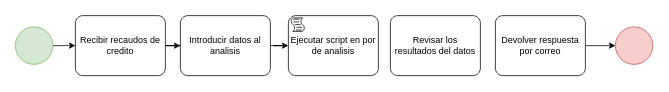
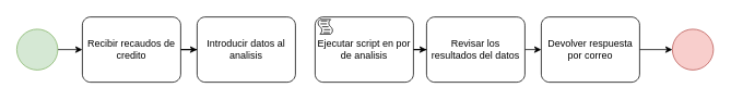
  <mxCell id="0" />
  <mxCell id="1" parent="0" />
  <mxCell id="2" style="edgeStyle=orthogonalEdgeStyle;rounded=0;orthogonalLoop=1;jettySize=auto;html=1;exitX=1;exitY=0.5;exitDx=0;exitDy=0;exitPerimeter=0;entryX=0;entryY=0.5;entryDx=0;entryDy=0;entryPerimeter=0;" edge="1" parent="1" source="3" target="6"><mxGeometry relative="1" as="geometry" /></mxCell>
  <mxCell id="3" value="" style="points=[[0.145,0.145,0],[0.5,0,0],[0.855,0.145,0],[1,0.5,0],[0.855,0.855,0],[0.5,1,0],[0.145,0.855,0],[0,0.5,0]];shape=mxgraph.bpmn.event;html=1;verticalLabelPosition=bottom;labelBackgroundColor=#ffffff;verticalAlign=top;align=center;perimeter=ellipsePerimeter;outlineConnect=0;aspect=fixed;outline=standard;symbol=general;fillColor=#d5e8d4;strokeColor=#82b366;" vertex="1" parent="1"><mxGeometry x="20" y="35" width="50" height="50" as="geometry" /></mxCell>
  <mxCell id="4" value="" style="points=[[0.145,0.145,0],[0.5,0,0],[0.855,0.145,0],[1,0.5,0],[0.855,0.855,0],[0.5,1,0],[0.145,0.855,0],[0,0.5,0]];shape=mxgraph.bpmn.event;html=1;verticalLabelPosition=bottom;labelBackgroundColor=#ffffff;verticalAlign=top;align=center;perimeter=ellipsePerimeter;outlineConnect=0;aspect=fixed;outline=standard;symbol=general;fillColor=#f8cecc;strokeColor=#b85450;" vertex="1" parent="1"><mxGeometry x="820" y="35" width="50" height="50" as="geometry" /></mxCell>
  <mxCell id="5" style="edgeStyle=orthogonalEdgeStyle;rounded=0;orthogonalLoop=1;jettySize=auto;html=1;exitX=1;exitY=0.5;exitDx=0;exitDy=0;exitPerimeter=0;" edge="1" parent="1" source="6" target="8"><mxGeometry relative="1" as="geometry" /></mxCell>
  <mxCell id="6" value="Recibir recaudos de credito" style="points=[[0.25,0,0],[0.5,0,0],[0.75,0,0],[1,0.25,0],[1,0.5,0],[1,0.75,0],[0.75,1,0],[0.5,1,0],[0.25,1,0],[0,0.75,0],[0,0.5,0],[0,0.25,0]];shape=mxgraph.bpmn.task;whiteSpace=wrap;rectStyle=rounded;size=10;taskMarker=abstract;" vertex="1" parent="1"><mxGeometry x="100" y="20" width="120" height="80" as="geometry" /></mxCell>
- <mxCell id="7" style="edgeStyle=orthogonalEdgeStyle;rounded=0;orthogonalLoop=1;jettySize=auto;html=1;exitX=1;exitY=0.5;exitDx=0;exitDy=0;exitPerimeter=0;" edge="1" parent="1" source="8" target="10"><mxGeometry relative="1" as="geometry" /></mxCell>
  <mxCell id="8" value="Introducir datos al analisis" style="points=[[0.25,0,0],[0.5,0,0],[0.75,0,0],[1,0.25,0],[1,0.5,0],[1,0.75,0],[0.75,1,0],[0.5,1,0],[0.25,1,0],[0,0.75,0],[0,0.5,0],[0,0.25,0]];shape=mxgraph.bpmn.task;whiteSpace=wrap;rectStyle=rounded;size=10;taskMarker=abstract;" vertex="1" parent="1"><mxGeometry x="240" y="20" width="120" height="80" as="geometry" /></mxCell>
+ <mxCell id="9" style="edgeStyle=orthogonalEdgeStyle;rounded=0;orthogonalLoop=1;jettySize=auto;html=1;exitX=1;exitY=0.5;exitDx=0;exitDy=0;exitPerimeter=0;" edge="1" parent="1" source="10" target="12"><mxGeometry relative="1" as="geometry" /></mxCell>
  <mxCell id="10" value="Ejecutar script en por de analisis" style="points=[[0.25,0,0],[0.5,0,0],[0.75,0,0],[1,0.25,0],[1,0.5,0],[1,0.75,0],[0.75,1,0],[0.5,1,0],[0.25,1,0],[0,0.75,0],[0,0.5,0],[0,0.25,0]];shape=mxgraph.bpmn.task;whiteSpace=wrap;rectStyle=rounded;size=10;taskMarker=script;" vertex="1" parent="1"><mxGeometry x="384" y="20" width="120" height="80" as="geometry" /></mxCell>
+ <mxCell id="11" style="edgeStyle=orthogonalEdgeStyle;rounded=0;orthogonalLoop=1;jettySize=auto;html=1;exitX=1;exitY=0.5;exitDx=0;exitDy=0;exitPerimeter=0;entryX=0;entryY=0.5;entryDx=0;entryDy=0;entryPerimeter=0;" edge="1" parent="1" source="12" target="14"><mxGeometry relative="1" as="geometry" /></mxCell>
  <mxCell id="12" value="Revisar los resultados del datos" style="points=[[0.25,0,0],[0.5,0,0],[0.75,0,0],[1,0.25,0],[1,0.5,0],[1,0.75,0],[0.75,1,0],[0.5,1,0],[0.25,1,0],[0,0.75,0],[0,0.5,0],[0,0.25,0]];shape=mxgraph.bpmn.task;whiteSpace=wrap;rectStyle=rounded;size=10;taskMarker=abstract;" vertex="1" parent="1"><mxGeometry x="520" y="20" width="120" height="80" as="geometry" /></mxCell>
  <mxCell id="13" style="edgeStyle=orthogonalEdgeStyle;rounded=0;orthogonalLoop=1;jettySize=auto;html=1;exitX=1;exitY=0.5;exitDx=0;exitDy=0;exitPerimeter=0;entryX=0;entryY=0.5;entryDx=0;entryDy=0;entryPerimeter=0;" edge="1" parent="1" source="14" target="4"><mxGeometry relative="1" as="geometry" /></mxCell>
  <mxCell id="14" value="Devolver respuesta por correo" style="points=[[0.25,0,0],[0.5,0,0],[0.75,0,0],[1,0.25,0],[1,0.5,0],[1,0.75,0],[0.75,1,0],[0.5,1,0],[0.25,1,0],[0,0.75,0],[0,0.5,0],[0,0.25,0]];shape=mxgraph.bpmn.task;whiteSpace=wrap;rectStyle=rounded;size=10;taskMarker=abstract;" vertex="1" parent="1"><mxGeometry x="660" y="20" width="120" height="80" as="geometry" /></mxCell>
